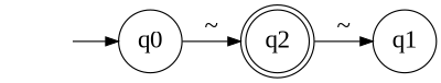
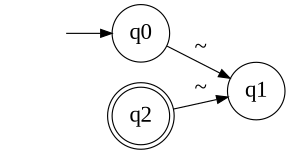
  digraph {
    fontname="Liberation Serif"
    rankdir=LR
    node [fontname="Liberation Serif" fontsize=20 shape=circle]
    edge [fontname="Liberation Serif" fontsize="20pt"]
    "" [shape=plaintext]
    n2 [label=q0]
    n3 [label=q1]
    n4 [label=q2 shape=doublecircle]
    "" -> n2
-   n2 -> n4 [label="~"]
+   n2 -> n3 [label="~"]
    n4 -> n3 [label="~"]
  }
